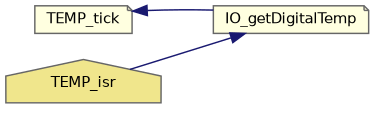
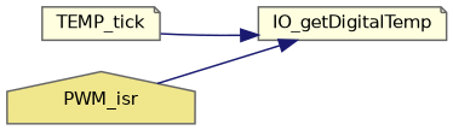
  digraph {
    rankdir=RL
    node [color=gray40 fillcolor=lightyellow fontname=Helvetica fontsize=10 shape=note style=filled]
    edge [color=midnightblue dir=back fontname=Helvetica fontsize=10 labelfontname=Helvetica labelfontsize=10 style=solid]
    n1 [fontcolor=black height=0.2 label=IO_getDigitalTemp width=0.4]
    n2 [height=0.2 label=TEMP_tick width=0.4]
-   n3 [fillcolor=khaki height=0.2 label=TEMP_isr shape=house width=0.4]
-   n2 -> n1
+   n3 [fillcolor=khaki height=0.2 label=PWM_isr shape=house width=0.4]
+   n1 -> n2
    n1 -> n3
  }
